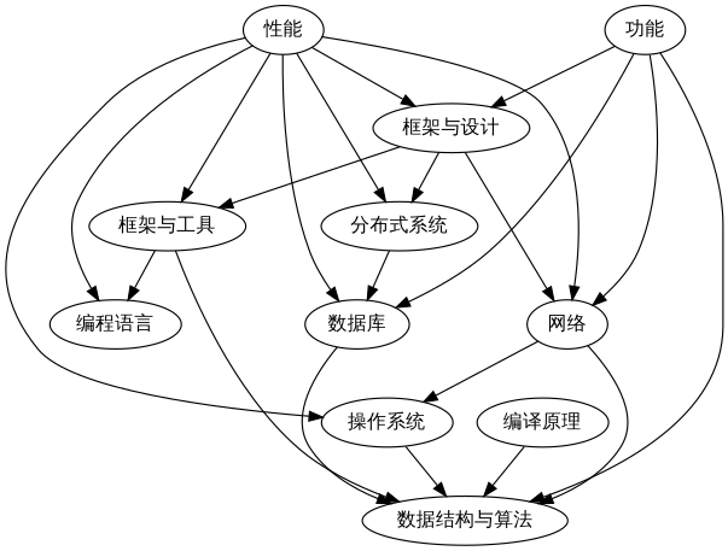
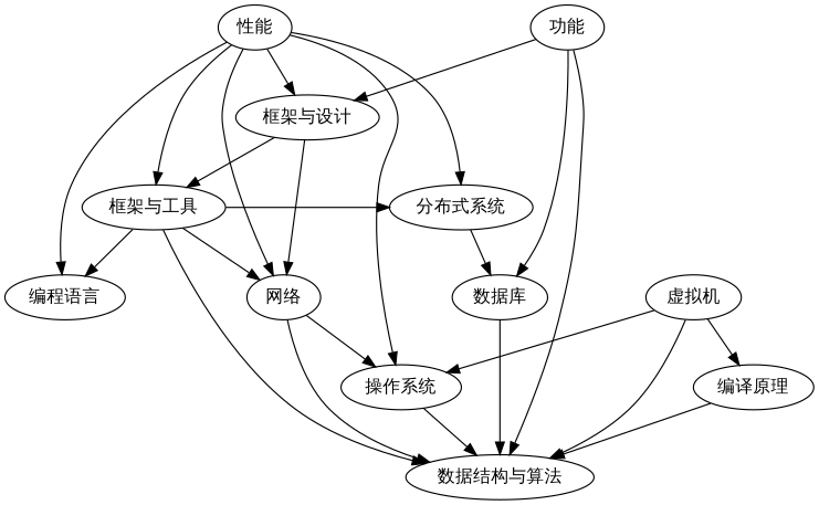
  digraph {
    n1 [label="性能"]
    n2 [label="功能"]
    n3 [label="框架与工具"]
    n4 [label="分布式系统"]
    n5 [label="操作系统"]
    n6 [label="编译原理"]
+   n7 [label="虚拟机"]
    n8 [label="网络"]
    n9 [label="数据库"]
    n10 [label="编程语言"]
    n11 [label="框架与设计"]
    n12 [label="数据结构与算法"]
    subgraph sub_1 {
      rank=same
      n1
      n2
    }
    subgraph sub_2 {
      rank=same
      n3
      n4
    }
    subgraph sub_3 {
      rank=same
      n5
      n6
    }
    subgraph sub_4 {
      rank=same
+     n7
      n8
      n9
      n10
    }
    n1 -> n3
    n1 -> n4
    n1 -> n5
    n1 -> n8
-   n1 -> n9
    n1 -> n10
    n1 -> n11
-   n2 -> n8
+   n3 -> n8
    n2 -> n9
    n2 -> n11
    n2 -> n12
    n3 -> n10
    n3 -> n12
    n4 -> n9
    n5 -> n12
    n6 -> n12
+   n7 -> n5
+   n7 -> n6
+   n7 -> n12
    n8 -> n5
    n8 -> n12
    n9 -> n12
    n11 -> n3
-   n11 -> n4
+   n3 -> n4
    n11 -> n8
  }
